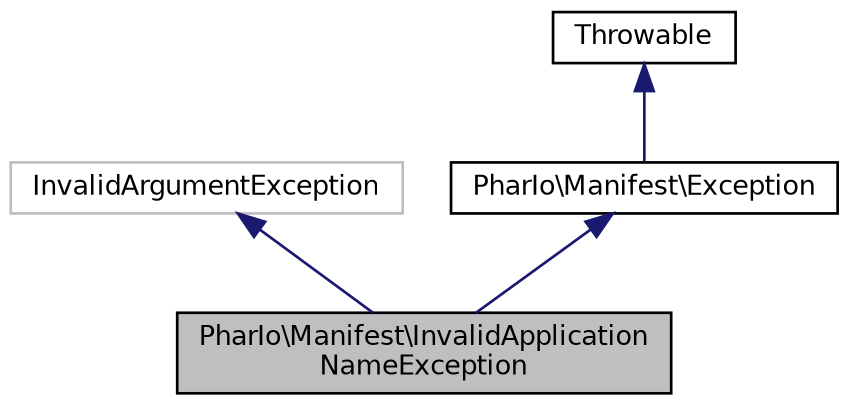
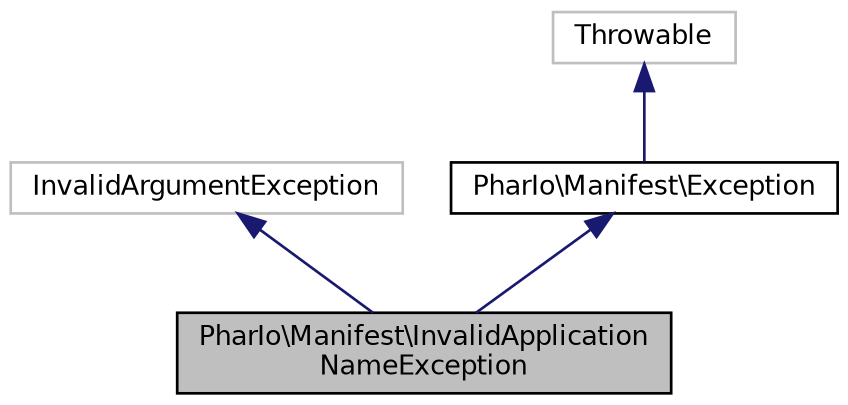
  digraph {
    node [color=black fillcolor=white fontname=Helvetica fontsize=10 shape=record style=filled]
    edge [color=midnightblue dir=back fontname=Helvetica fontsize=10 labelfontname=Helvetica labelfontsize=10 style=solid]
    n1 [fillcolor=grey75 fontcolor=black height=0.2 label="PharIo\\Manifest\\InvalidApplication\lNameException" width=0.4]
    n2 [color=grey75 height=0.2 label=InvalidArgumentException width=0.4]
    n3 [height=0.2 label="PharIo\\Manifest\\Exception" width=0.4]
-   n4 [height=0.2 label=Throwable width=0.4]
+   n4 [color=grey75 height=0.2 label=Throwable width=0.4]
    n2 -> n1
    n3 -> n1
    n4 -> n3
  }
